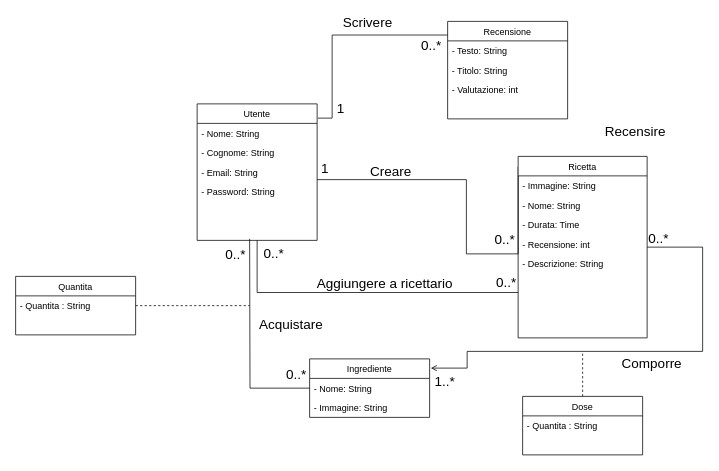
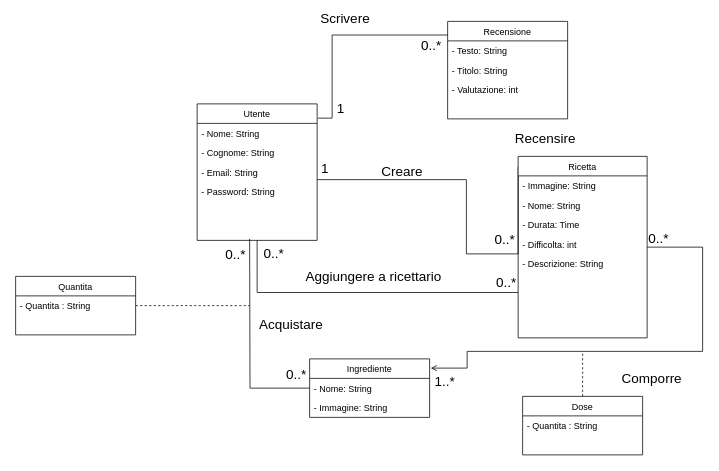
  <mxCell id="0" />
  <mxCell id="1" parent="0" />
  <mxCell id="2" style="edgeStyle=orthogonalEdgeStyle;rounded=0;orthogonalLoop=1;jettySize=auto;html=1;entryX=0;entryY=0.058;entryDx=0;entryDy=0;entryPerimeter=0;endArrow=none;endFill=0;" edge="1" parent="1" source="6" target="18"><mxGeometry relative="1" as="geometry"><Array as="points"><mxPoint x="621" y="239" /><mxPoint x="621" y="338" /><mxPoint x="690" y="338" /></Array></mxGeometry></mxCell>
  <mxCell id="3" value="&lt;font style=&quot;font-size: 18px&quot;&gt;1&lt;/font&gt;" style="edgeLabel;html=1;align=center;verticalAlign=middle;resizable=0;points=[];" vertex="1" connectable="0" parent="2"><mxGeometry x="-0.93" y="-2" relative="1" as="geometry"><mxPoint x="-7.67" y="-17" as="offset" /></mxGeometry></mxCell>
  <mxCell id="4" value="&lt;font style=&quot;font-size: 18px&quot;&gt;0..*&lt;/font&gt;" style="edgeLabel;html=1;align=center;verticalAlign=middle;resizable=0;points=[];" vertex="1" connectable="0" parent="2"><mxGeometry x="0.42" y="-3" relative="1" as="geometry"><mxPoint x="5.67" y="-23" as="offset" /></mxGeometry></mxCell>
  <mxCell id="5" style="edgeStyle=orthogonalEdgeStyle;rounded=0;orthogonalLoop=1;jettySize=auto;html=1;entryX=0;entryY=0.75;entryDx=0;entryDy=0;endArrow=none;endFill=0;" edge="1" parent="1" source="6" target="18"><mxGeometry relative="1" as="geometry"><Array as="points"><mxPoint x="342" y="389" /></Array></mxGeometry></mxCell>
  <mxCell id="6" value="Utente" style="swimlane;fontStyle=0;align=center;verticalAlign=top;childLayout=stackLayout;horizontal=1;startSize=26;horizontalStack=0;resizeParent=1;resizeLast=0;collapsible=1;marginBottom=0;rounded=0;shadow=0;strokeWidth=1;" parent="1" vertex="1"><mxGeometry x="262" y="138" width="160" height="182" as="geometry"><mxRectangle x="230" y="140" width="160" height="26" as="alternateBounds" /></mxGeometry></mxCell>
  <mxCell id="7" value="- Nome: String" style="text;align=left;verticalAlign=top;spacingLeft=4;spacingRight=4;overflow=hidden;rotatable=0;points=[[0,0.5],[1,0.5]];portConstraint=eastwest;" parent="6" vertex="1"><mxGeometry y="26" width="160" height="26" as="geometry" /></mxCell>
  <mxCell id="8" value="- Cognome: String" style="text;align=left;verticalAlign=top;spacingLeft=4;spacingRight=4;overflow=hidden;rotatable=0;points=[[0,0.5],[1,0.5]];portConstraint=eastwest;rounded=0;shadow=0;html=0;" parent="6" vertex="1"><mxGeometry y="52" width="160" height="26" as="geometry" /></mxCell>
  <mxCell id="9" value="- Email: String" style="text;align=left;verticalAlign=top;spacingLeft=4;spacingRight=4;overflow=hidden;rotatable=0;points=[[0,0.5],[1,0.5]];portConstraint=eastwest;rounded=0;shadow=0;html=0;" parent="6" vertex="1"><mxGeometry y="78" width="160" height="26" as="geometry" /></mxCell>
  <mxCell id="10" value="- Password: String" style="text;align=left;verticalAlign=top;spacingLeft=4;spacingRight=4;overflow=hidden;rotatable=0;points=[[0,0.5],[1,0.5]];portConstraint=eastwest;rounded=0;shadow=0;html=0;" vertex="1" parent="6"><mxGeometry y="104" width="160" height="26" as="geometry" /></mxCell>
  <mxCell id="11" style="edgeStyle=orthogonalEdgeStyle;rounded=0;orthogonalLoop=1;jettySize=auto;html=1;endArrow=none;endFill=0;" edge="1" parent="1" source="14"><mxGeometry relative="1" as="geometry"><mxPoint x="332" y="318" as="targetPoint" /></mxGeometry></mxCell>
  <mxCell id="12" value="&lt;span style=&quot;font-size: 18px&quot;&gt;0..*&lt;/span&gt;" style="edgeLabel;html=1;align=center;verticalAlign=middle;resizable=0;points=[];" vertex="1" connectable="0" parent="11"><mxGeometry x="-0.863" relative="1" as="geometry"><mxPoint y="-19" as="offset" /></mxGeometry></mxCell>
  <mxCell id="13" value="&lt;font style=&quot;font-size: 18px&quot;&gt;0..*&lt;/font&gt;" style="edgeLabel;html=1;align=center;verticalAlign=middle;resizable=0;points=[];" vertex="1" connectable="0" parent="11"><mxGeometry x="0.876" y="2" relative="1" as="geometry"><mxPoint x="-18" y="2.67" as="offset" /></mxGeometry></mxCell>
  <mxCell id="14" value="Ingrediente" style="swimlane;fontStyle=0;align=center;verticalAlign=top;childLayout=stackLayout;horizontal=1;startSize=26;horizontalStack=0;resizeParent=1;resizeLast=0;collapsible=1;marginBottom=0;rounded=0;shadow=0;strokeWidth=1;" parent="1" vertex="1"><mxGeometry x="412" y="478" width="160" height="78" as="geometry"><mxRectangle x="340" y="380" width="170" height="26" as="alternateBounds" /></mxGeometry></mxCell>
  <mxCell id="15" value="- Nome: String&#10;" style="text;align=left;verticalAlign=top;spacingLeft=4;spacingRight=4;overflow=hidden;rotatable=0;points=[[0,0.5],[1,0.5]];portConstraint=eastwest;" parent="14" vertex="1"><mxGeometry y="26" width="160" height="26" as="geometry" /></mxCell>
  <mxCell id="16" value="- Immagine: String" style="text;align=left;verticalAlign=top;spacingLeft=4;spacingRight=4;overflow=hidden;rotatable=0;points=[[0,0.5],[1,0.5]];portConstraint=eastwest;" vertex="1" parent="14"><mxGeometry y="52" width="160" height="26" as="geometry" /></mxCell>
  <mxCell id="17" style="edgeStyle=orthogonalEdgeStyle;rounded=0;orthogonalLoop=1;jettySize=auto;html=1;entryX=1.01;entryY=0.158;entryDx=0;entryDy=0;entryPerimeter=0;endArrow=open;endFill=0;" edge="1" parent="1" source="18" target="14"><mxGeometry relative="1" as="geometry"><Array as="points"><mxPoint x="936" y="329" /><mxPoint x="936" y="468" /><mxPoint x="622" y="468" /><mxPoint x="622" y="490" /></Array></mxGeometry></mxCell>
  <mxCell id="18" value="Ricetta" style="swimlane;fontStyle=0;align=center;verticalAlign=top;childLayout=stackLayout;horizontal=1;startSize=26;horizontalStack=0;resizeParent=1;resizeLast=0;collapsible=1;marginBottom=0;rounded=0;shadow=0;strokeWidth=1;" parent="1" vertex="1"><mxGeometry x="690" y="208" width="172" height="242" as="geometry"><mxRectangle x="550" y="140" width="160" height="26" as="alternateBounds" /></mxGeometry></mxCell>
  <mxCell id="19" value="- Immagine: String" style="text;align=left;verticalAlign=top;spacingLeft=4;spacingRight=4;overflow=hidden;rotatable=0;points=[[0,0.5],[1,0.5]];portConstraint=eastwest;" parent="18" vertex="1"><mxGeometry y="26" width="172" height="26" as="geometry" /></mxCell>
  <mxCell id="20" value="- Nome: String" style="text;align=left;verticalAlign=top;spacingLeft=4;spacingRight=4;overflow=hidden;rotatable=0;points=[[0,0.5],[1,0.5]];portConstraint=eastwest;rounded=0;shadow=0;html=0;" parent="18" vertex="1"><mxGeometry y="52" width="172" height="26" as="geometry" /></mxCell>
  <mxCell id="21" value="- Durata: Time" style="text;align=left;verticalAlign=top;spacingLeft=4;spacingRight=4;overflow=hidden;rotatable=0;points=[[0,0.5],[1,0.5]];portConstraint=eastwest;rounded=0;shadow=0;html=0;" parent="18" vertex="1"><mxGeometry y="78" width="172" height="26" as="geometry" /></mxCell>
- <mxCell id="22" value="- Recensione: int" style="text;align=left;verticalAlign=top;spacingLeft=4;spacingRight=4;overflow=hidden;rotatable=0;points=[[0,0.5],[1,0.5]];portConstraint=eastwest;" parent="18" vertex="1"><mxGeometry y="104" width="172" height="26" as="geometry" /></mxCell>
+ <mxCell id="22" value="- Difficolta: int" style="text;align=left;verticalAlign=top;spacingLeft=4;spacingRight=4;overflow=hidden;rotatable=0;points=[[0,0.5],[1,0.5]];portConstraint=eastwest;" parent="18" vertex="1"><mxGeometry y="104" width="172" height="26" as="geometry" /></mxCell>
  <mxCell id="23" value="- Descrizione: String" style="text;align=left;verticalAlign=top;spacingLeft=4;spacingRight=4;overflow=hidden;rotatable=0;points=[[0,0.5],[1,0.5]];portConstraint=eastwest;" vertex="1" parent="18"><mxGeometry y="130" width="172" height="26" as="geometry" /></mxCell>
  <mxCell id="24" style="edgeStyle=orthogonalEdgeStyle;rounded=0;orthogonalLoop=1;jettySize=auto;html=1;endArrow=none;endFill=0;dashed=1;" edge="1" parent="1" source="25"><mxGeometry relative="1" as="geometry"><mxPoint x="776" y="468" as="targetPoint" /><Array as="points"><mxPoint x="776" y="468" /></Array></mxGeometry></mxCell>
  <mxCell id="25" value="Dose" style="swimlane;fontStyle=0;align=center;verticalAlign=top;childLayout=stackLayout;horizontal=1;startSize=26;horizontalStack=0;resizeParent=1;resizeLast=0;collapsible=1;marginBottom=0;rounded=0;shadow=0;strokeWidth=1;" vertex="1" parent="1"><mxGeometry x="696" y="528" width="160" height="78" as="geometry"><mxRectangle x="340" y="380" width="170" height="26" as="alternateBounds" /></mxGeometry></mxCell>
  <mxCell id="26" value="- Quantita : String&#10;" style="text;align=left;verticalAlign=top;spacingLeft=4;spacingRight=4;overflow=hidden;rotatable=0;points=[[0,0.5],[1,0.5]];portConstraint=eastwest;" vertex="1" parent="25"><mxGeometry y="26" width="160" height="26" as="geometry" /></mxCell>
  <mxCell id="27" style="edgeStyle=orthogonalEdgeStyle;rounded=0;orthogonalLoop=1;jettySize=auto;html=1;endArrow=none;endFill=0;exitX=0.004;exitY=0.14;exitDx=0;exitDy=0;exitPerimeter=0;" edge="1" parent="1" source="29"><mxGeometry relative="1" as="geometry"><mxPoint x="423" y="157" as="targetPoint" /><Array as="points"><mxPoint x="442" y="46" /><mxPoint x="442" y="157" /></Array></mxGeometry></mxCell>
  <mxCell id="28" value="&lt;font style=&quot;font-size: 18px&quot;&gt;1&lt;/font&gt;" style="edgeLabel;html=1;align=center;verticalAlign=middle;resizable=0;points=[];" vertex="1" connectable="0" parent="27"><mxGeometry x="0.583" y="-1" relative="1" as="geometry"><mxPoint x="11" y="27.47" as="offset" /></mxGeometry></mxCell>
  <mxCell id="29" value="Recensione" style="swimlane;fontStyle=0;align=center;verticalAlign=top;childLayout=stackLayout;horizontal=1;startSize=26;horizontalStack=0;resizeParent=1;resizeLast=0;collapsible=1;marginBottom=0;rounded=0;shadow=0;strokeWidth=1;" vertex="1" parent="1"><mxGeometry x="596" y="28" width="160" height="130" as="geometry"><mxRectangle x="130" y="380" width="160" height="26" as="alternateBounds" /></mxGeometry></mxCell>
  <mxCell id="30" value="- Testo: String" style="text;align=left;verticalAlign=top;spacingLeft=4;spacingRight=4;overflow=hidden;rotatable=0;points=[[0,0.5],[1,0.5]];portConstraint=eastwest;" vertex="1" parent="29"><mxGeometry y="26" width="160" height="26" as="geometry" /></mxCell>
  <mxCell id="31" value="- Titolo: String" style="text;align=left;verticalAlign=top;spacingLeft=4;spacingRight=4;overflow=hidden;rotatable=0;points=[[0,0.5],[1,0.5]];portConstraint=eastwest;" vertex="1" parent="29"><mxGeometry y="52" width="160" height="26" as="geometry" /></mxCell>
  <mxCell id="32" value="- Valutazione: int" style="text;align=left;verticalAlign=top;spacingLeft=4;spacingRight=4;overflow=hidden;rotatable=0;points=[[0,0.5],[1,0.5]];portConstraint=eastwest;" vertex="1" parent="29"><mxGeometry y="78" width="160" height="26" as="geometry" /></mxCell>
  <mxCell id="33" value="&lt;font style=&quot;font-size: 18px&quot;&gt;0..*&lt;/font&gt;" style="text;html=1;align=center;verticalAlign=middle;resizable=0;points=[];autosize=1;" vertex="1" parent="1"><mxGeometry x="554" y="50" width="40" height="20" as="geometry" /></mxCell>
  <mxCell id="34" value="&lt;font style=&quot;font-size: 18px&quot;&gt;0..*&lt;/font&gt;" style="text;html=1;align=center;verticalAlign=middle;resizable=0;points=[];autosize=1;" vertex="1" parent="1"><mxGeometry x="857" y="308" width="40" height="20" as="geometry" /></mxCell>
  <mxCell id="35" value="&lt;font style=&quot;font-size: 18px&quot;&gt;1..*&lt;/font&gt;" style="text;html=1;align=center;verticalAlign=middle;resizable=0;points=[];autosize=1;" vertex="1" parent="1"><mxGeometry x="572" y="498" width="40" height="20" as="geometry" /></mxCell>
  <mxCell id="36" value="Quantita" style="swimlane;fontStyle=0;align=center;verticalAlign=top;childLayout=stackLayout;horizontal=1;startSize=26;horizontalStack=0;resizeParent=1;resizeLast=0;collapsible=1;marginBottom=0;rounded=0;shadow=0;strokeWidth=1;" vertex="1" parent="1"><mxGeometry x="20" y="368" width="160" height="78" as="geometry"><mxRectangle x="340" y="380" width="170" height="26" as="alternateBounds" /></mxGeometry></mxCell>
  <mxCell id="37" value="- Quantita : String&#10;" style="text;align=left;verticalAlign=top;spacingLeft=4;spacingRight=4;overflow=hidden;rotatable=0;points=[[0,0.5],[1,0.5]];portConstraint=eastwest;" vertex="1" parent="36"><mxGeometry y="26" width="160" height="26" as="geometry" /></mxCell>
  <mxCell id="38" style="edgeStyle=orthogonalEdgeStyle;rounded=0;orthogonalLoop=1;jettySize=auto;html=1;endArrow=none;endFill=0;dashed=1;" edge="1" parent="1" source="37"><mxGeometry relative="1" as="geometry"><mxPoint x="332" y="407" as="targetPoint" /></mxGeometry></mxCell>
  <mxCell id="39" value="&lt;font style=&quot;font-size: 18px&quot;&gt;0..*&lt;/font&gt;" style="text;html=1;align=center;verticalAlign=middle;resizable=0;points=[];autosize=1;" vertex="1" parent="1"><mxGeometry x="345" y="328" width="37" height="20" as="geometry" /></mxCell>
  <mxCell id="40" value="&lt;font style=&quot;font-size: 18px&quot;&gt;0..*&lt;/font&gt;" style="text;html=1;align=center;verticalAlign=middle;resizable=0;points=[];autosize=1;" vertex="1" parent="1"><mxGeometry x="655" y="366" width="37" height="20" as="geometry" /></mxCell>
- <mxCell id="41" value="&lt;font style=&quot;font-size: 18px&quot;&gt;Scrivere&lt;/font&gt;" style="text;html=1;align=center;verticalAlign=middle;resizable=0;points=[];autosize=1;" vertex="1" parent="1"><mxGeometry x="451" y="20" width="76" height="20" as="geometry" /></mxCell>
- <mxCell id="42" value="&lt;font style=&quot;font-size: 18px&quot;&gt;Creare&lt;/font&gt;" style="text;html=1;align=center;verticalAlign=middle;resizable=0;points=[];autosize=1;" vertex="1" parent="1"><mxGeometry x="487" y="219" width="65" height="20" as="geometry" /></mxCell>
- <mxCell id="43" value="&lt;font style=&quot;font-size: 18px&quot;&gt;Aggiungere a ricettario&lt;/font&gt;" style="text;html=1;align=center;verticalAlign=middle;resizable=0;points=[];autosize=1;" vertex="1" parent="1"><mxGeometry x="416" y="368" width="191" height="20" as="geometry" /></mxCell>
- <mxCell id="44" value="&lt;font style=&quot;font-size: 18px&quot;&gt;Recensire&lt;/font&gt;" style="text;html=1;align=center;verticalAlign=middle;resizable=0;points=[];autosize=1;" vertex="1" parent="1"><mxGeometry x="800" y="165" width="91" height="20" as="geometry" /></mxCell>
- <mxCell id="45" value="&lt;font style=&quot;font-size: 18px&quot;&gt;Comporre&lt;/font&gt;" style="text;html=1;align=center;verticalAlign=middle;resizable=0;points=[];autosize=1;" vertex="1" parent="1"><mxGeometry x="823" y="475" width="90" height="20" as="geometry" /></mxCell>
+ <mxCell id="41" value="&lt;font style=&quot;font-size: 18px&quot;&gt;Scrivere&lt;/font&gt;" style="text;html=1;align=center;verticalAlign=middle;resizable=0;points=[];autosize=1;" vertex="1" parent="1"><mxGeometry x="421" y="15" width="76" height="20" as="geometry" /></mxCell>
+ <mxCell id="42" value="&lt;font style=&quot;font-size: 18px&quot;&gt;Creare&lt;/font&gt;" style="text;html=1;align=center;verticalAlign=middle;resizable=0;points=[];autosize=1;" vertex="1" parent="1"><mxGeometry x="502" y="219" width="65" height="20" as="geometry" /></mxCell>
+ <mxCell id="43" value="&lt;font style=&quot;font-size: 18px&quot;&gt;Aggiungere a ricettario&lt;/font&gt;" style="text;html=1;align=center;verticalAlign=middle;resizable=0;points=[];autosize=1;" vertex="1" parent="1"><mxGeometry x="401" y="358" width="191" height="20" as="geometry" /></mxCell>
+ <mxCell id="44" value="&lt;font style=&quot;font-size: 18px&quot;&gt;Recensire&lt;/font&gt;" style="text;html=1;align=center;verticalAlign=middle;resizable=0;points=[];autosize=1;" vertex="1" parent="1"><mxGeometry x="680" y="175" width="91" height="20" as="geometry" /></mxCell>
+ <mxCell id="45" value="&lt;font style=&quot;font-size: 18px&quot;&gt;Comporre&lt;/font&gt;" style="text;html=1;align=center;verticalAlign=middle;resizable=0;points=[];autosize=1;" vertex="1" parent="1"><mxGeometry x="823" y="495" width="90" height="20" as="geometry" /></mxCell>
  <mxCell id="46" value="&lt;span style=&quot;color: rgba(0 , 0 , 0 , 0) ; font-family: monospace ; font-size: 0px&quot;&gt;%3CmxGraphModel%3E%3Croot%3E%3CmxCell%20id%3D%220%22%2F%3E%3CmxCell%20id%3D%221%22%20parent%3D%220%22%2F%3E%3CmxCell%20id%3D%222%22%20value%3D%22%26lt%3Bfont%20style%3D%26quot%3Bfont-size%3A%2018px%26quot%3B%26gt%3BScrivere%26lt%3B%2Ffont%26gt%3B%22%20style%3D%22text%3Bhtml%3D1%3Balign%3Dcenter%3BverticalAlign%3Dmiddle%3Bresizable%3D0%3Bpoints%3D%5B%5D%3Bautosize%3D1%3B%22%20vertex%3D%221%22%20parent%3D%221%22%3E%3CmxGeometry%20x%3D%22269%22%20y%3D%22-68%22%20width%3D%2276%22%20height%3D%2220%22%20as%3D%22geometry%22%2F%3E%3C%2FmxCell%3E%3C%2Froot%3E%3C%2FmxGraphModel%3E&lt;/span&gt;" style="text;html=1;align=center;verticalAlign=middle;resizable=0;points=[];autosize=1;" vertex="1" parent="1"><mxGeometry x="347" y="427" width="10" height="22" as="geometry" /></mxCell>
  <mxCell id="47" value="&lt;font style=&quot;font-size: 18px&quot;&gt;Acquistare&lt;/font&gt;" style="text;html=1;align=center;verticalAlign=middle;resizable=0;points=[];autosize=1;" vertex="1" parent="1"><mxGeometry x="339" y="423" width="95" height="20" as="geometry" /></mxCell>
